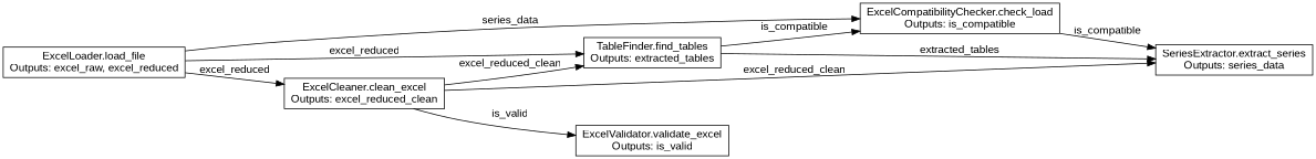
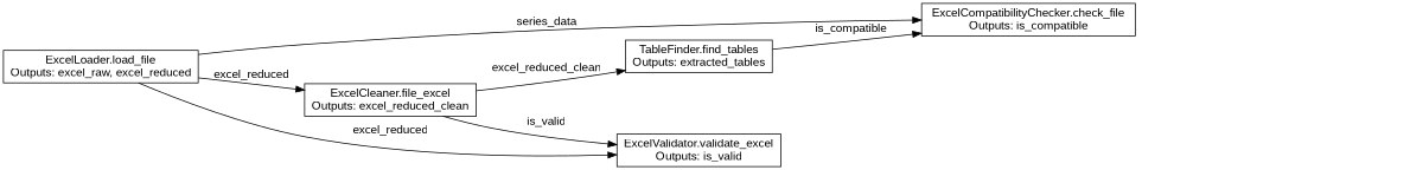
  digraph {
    fontname="Liberation Sans"
    rankdir=LR
    node [fontname="Liberation Sans" shape=box]
    edge [fontname="Liberation Sans"]
    n1 [label="ExcelLoader.load_file\nOutputs: excel_raw, excel_reduced"]
-   n2 [label="ExcelCompatibilityChecker.check_load\nOutputs: is_compatible"]
+   n2 [label="ExcelCompatibilityChecker.check_file\nOutputs: is_compatible"]
    n3 [label="ExcelValidator.validate_excel\nOutputs: is_valid"]
-   n4 [label="ExcelCleaner.clean_excel\nOutputs: excel_reduced_clean"]
-   n5 [label="SeriesExtractor.extract_series\nOutputs: series_data"]
+   n4 [label="ExcelCleaner.file_excel\nOutputs: excel_reduced_clean"]
    n6 [label="TableFinder.find_tables\nOutputs: extracted_tables"]
    n1 -> n2 [label=series_data]
-   n1 -> n6 [label=excel_reduced]
+   n1 -> n3 [label=excel_reduced]
    n1 -> n4 [label=excel_reduced]
-   n2 -> n5 [label=is_compatible]
    n4 -> n3 [label=is_valid]
-   n4 -> n5 [label=excel_reduced_clean]
    n4 -> n6 [label=excel_reduced_clean]
    n6 -> n2 [label=is_compatible]
-   n6 -> n5 [label=extracted_tables]
  }
